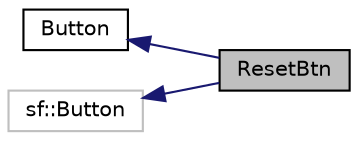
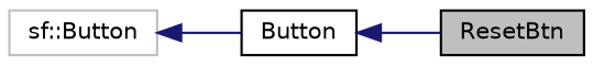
  digraph {
    rankdir=LR
    node [color=black fillcolor=white fontname=Helvetica fontsize=10 shape=record style=filled]
    edge [color=midnightblue dir=back fontname=Helvetica fontsize=10 labelfontname=Helvetica labelfontsize=10 style=solid]
    n1 [fillcolor=grey75 fontcolor=black height=0.2 label=ResetBtn width=0.4]
    n2 [height=0.2 label=Button width=0.4]
    n3 [color=grey75 height=0.2 label="sf::Button" width=0.4]
    n2 -> n1
-   n3 -> n1
+   n3 -> n2
  }
